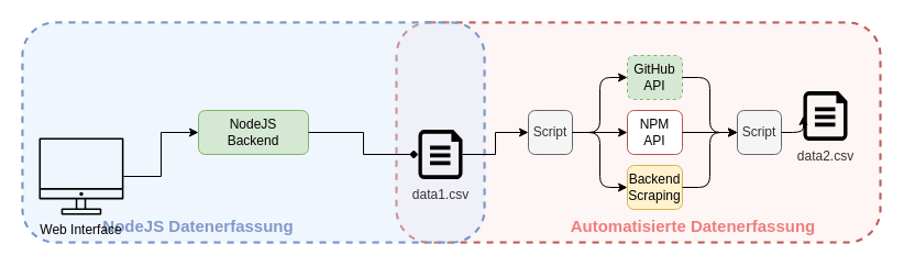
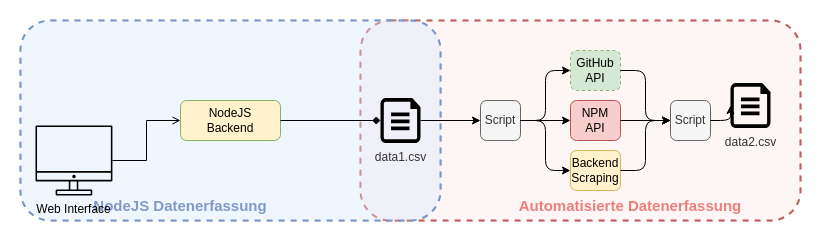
  <mxCell id="0" />
  <mxCell id="1" parent="0" />
  <mxCell id="2" value="Automatisierte Datenerfassung" style="group;labelPosition=center;verticalLabelPosition=bottom;align=center;verticalAlign=top;fontSize=15;fontStyle=1;fontColor=#EA6B66;spacingTop=-30;spacingLeft=100;" parent="1" vertex="1" connectable="0"><mxGeometry x="360" y="20" width="440" height="200" as="geometry" /></mxCell>
  <mxCell id="3" value="" style="rounded=1;whiteSpace=wrap;html=1;strokeColor=#b85450;dashed=1;labelPosition=center;verticalLabelPosition=bottom;align=center;verticalAlign=top;strokeWidth=2;fillColor=none;" parent="2" vertex="1"><mxGeometry width="440" height="200" as="geometry" /></mxCell>
  <mxCell id="4" value="" style="rounded=1;whiteSpace=wrap;html=1;strokeColor=#b85450;dashed=1;labelPosition=center;verticalLabelPosition=bottom;align=center;verticalAlign=top;strokeWidth=2;fillColor=#f8cecc;opacity=20;" parent="2" vertex="1"><mxGeometry width="440" height="200" as="geometry" /></mxCell>
  <mxCell id="5" value="Script" style="rounded=1;whiteSpace=wrap;html=1;fillColor=#f5f5f5;strokeColor=#666666;fontColor=#333333;" parent="2" vertex="1"><mxGeometry x="120" y="80" width="40" height="40" as="geometry" /></mxCell>
  <mxCell id="6" value="Script" style="rounded=1;whiteSpace=wrap;html=1;strokeColor=#666666;fillColor=#f5f5f5;fontColor=#333333;" parent="2" vertex="1"><mxGeometry x="310" y="80" width="40" height="40" as="geometry" /></mxCell>
  <mxCell id="7" value="GitHub API" style="rounded=1;whiteSpace=wrap;html=1;fillColor=#d5e8d4;strokeColor=#82b366;dashed=1;" parent="2" vertex="1"><mxGeometry x="210" y="30" width="50" height="40" as="geometry" /></mxCell>
  <mxCell id="8" style="rounded=1;orthogonalLoop=1;jettySize=auto;html=1;entryX=0;entryY=0.5;entryDx=0;entryDy=0;edgeStyle=orthogonalEdgeStyle;" parent="2" source="7" target="6" edge="1"><mxGeometry relative="1" as="geometry" /></mxCell>
  <mxCell id="9" style="rounded=1;orthogonalLoop=1;jettySize=auto;html=1;entryX=0;entryY=0.5;entryDx=0;entryDy=0;edgeStyle=orthogonalEdgeStyle;" parent="2" source="5" target="7" edge="1"><mxGeometry relative="1" as="geometry" /></mxCell>
- <mxCell id="10" value="NPM&lt;br&gt;API" style="rounded=1;whiteSpace=wrap;html=1;fillColor=#ffffff;strokeColor=#b85450;" parent="2" vertex="1"><mxGeometry x="210" y="80" width="50" height="40" as="geometry" /></mxCell>
+ <mxCell id="10" value="NPM&lt;br&gt;API" style="rounded=1;whiteSpace=wrap;html=1;fillColor=#f8cecc;strokeColor=#b85450;" parent="2" vertex="1"><mxGeometry x="210" y="80" width="50" height="40" as="geometry" /></mxCell>
  <mxCell id="11" style="rounded=1;orthogonalLoop=1;jettySize=auto;html=1;entryX=0;entryY=0.5;entryDx=0;entryDy=0;edgeStyle=orthogonalEdgeStyle;" parent="2" source="10" target="6" edge="1"><mxGeometry relative="1" as="geometry"><mxPoint x="260" y="100" as="targetPoint" /></mxGeometry></mxCell>
  <mxCell id="12" style="rounded=1;orthogonalLoop=1;jettySize=auto;html=1;entryX=0;entryY=0.5;entryDx=0;entryDy=0;edgeStyle=orthogonalEdgeStyle;" parent="2" source="5" target="10" edge="1"><mxGeometry relative="1" as="geometry" /></mxCell>
  <mxCell id="13" value="Backend&lt;br&gt;Scraping" style="rounded=1;whiteSpace=wrap;html=1;fillColor=#fff2cc;strokeColor=#d6b656;" parent="2" vertex="1"><mxGeometry x="210" y="130" width="50" height="40" as="geometry" /></mxCell>
  <mxCell id="14" style="rounded=1;orthogonalLoop=1;jettySize=auto;html=1;entryX=0;entryY=0.5;entryDx=0;entryDy=0;edgeStyle=orthogonalEdgeStyle;" parent="2" source="13" target="6" edge="1"><mxGeometry relative="1" as="geometry" /></mxCell>
  <mxCell id="15" style="rounded=1;orthogonalLoop=1;jettySize=auto;html=1;entryX=0;entryY=0.5;entryDx=0;entryDy=0;edgeStyle=orthogonalEdgeStyle;" parent="2" source="5" target="13" edge="1"><mxGeometry relative="1" as="geometry" /></mxCell>
  <mxCell id="16" value="NodeJS Datenerfassung" style="group;fontStyle=1;fontSize=15;labelPosition=center;verticalLabelPosition=bottom;align=center;verticalAlign=top;arcSize=12;absoluteArcSize=0;fontColor=#4663A6;spacingTop=-30;spacingLeft=-100;" parent="1" vertex="1" connectable="0"><mxGeometry x="20" y="20" width="420" height="200" as="geometry" /></mxCell>
  <mxCell id="17" value="" style="rounded=1;whiteSpace=wrap;html=1;strokeColor=#6c8ebf;dashed=1;labelPosition=center;verticalLabelPosition=bottom;align=center;verticalAlign=top;strokeWidth=2;fillColor=none;" parent="16" vertex="1"><mxGeometry width="420" height="200" as="geometry" /></mxCell>
  <mxCell id="18" value="" style="rounded=1;whiteSpace=wrap;html=1;strokeColor=#6c8ebf;fillColor=#dae8fc;dashed=1;labelPosition=center;verticalLabelPosition=bottom;align=center;verticalAlign=top;strokeWidth=2;opacity=40;" parent="16" vertex="1"><mxGeometry width="420" height="200" as="geometry" /></mxCell>
- <mxCell id="19" value="NodeJS &lt;br&gt;Backend" style="rounded=1;whiteSpace=wrap;html=1;fillColor=#d5e8d4;strokeColor=#82b366;" parent="16" vertex="1"><mxGeometry x="160" y="80" width="100" height="40" as="geometry" /></mxCell>
+ <mxCell id="19" value="NodeJS &lt;br&gt;Backend" style="rounded=1;whiteSpace=wrap;html=1;fillColor=#fff2cc;strokeColor=#82b366;" parent="16" vertex="1"><mxGeometry x="160" y="80" width="100" height="40" as="geometry" /></mxCell>
  <mxCell id="20" value="Web Interface" style="outlineConnect=0;dashed=0;verticalLabelPosition=bottom;verticalAlign=top;align=center;html=1;fontSize=12;fontStyle=0;aspect=fixed;shape=mxgraph.aws4.illustration_desktop;pointerEvents=1;strokeColor=none;fillColor=#000000;" parent="16" vertex="1"><mxGeometry x="15" y="105" width="76.92" height="70" as="geometry" /></mxCell>
- <mxCell id="21" style="edgeStyle=orthogonalEdgeStyle;rounded=0;orthogonalLoop=1;jettySize=auto;html=1;" parent="16" source="20" target="19" edge="1"><mxGeometry relative="1" as="geometry" /></mxCell>
+ <mxCell id="21" style="edgeStyle=orthogonalEdgeStyle;rounded=0;orthogonalLoop=1;jettySize=auto;html=1;endArrow=open;" parent="16" source="20" target="19" edge="1"><mxGeometry relative="1" as="geometry" /></mxCell>
  <mxCell id="22" style="edgeStyle=orthogonalEdgeStyle;rounded=1;orthogonalLoop=1;jettySize=auto;html=1;entryX=0;entryY=0.5;entryDx=0;entryDy=0;entryPerimeter=0;" parent="1" source="6" target="23" edge="1"><mxGeometry relative="1" as="geometry"><mxPoint x="710" y="120" as="targetPoint" /></mxGeometry></mxCell>
  <mxCell id="23" value="data2.csv" style="verticalLabelPosition=bottom;html=1;verticalAlign=top;align=center;shape=mxgraph.azure.cloud_services_configuration_file;pointerEvents=1;fontColor=#333333;fillColor=#000000;strokeColor=none;" parent="1" vertex="1"><mxGeometry x="730" y="82.5" width="40" height="45" as="geometry" /></mxCell>
  <mxCell id="24" style="edgeStyle=orthogonalEdgeStyle;rounded=0;orthogonalLoop=1;jettySize=auto;html=1;entryX=0;entryY=0.5;entryDx=0;entryDy=0;entryPerimeter=0;endArrow=diamond;" parent="1" source="19" target="26" edge="1"><mxGeometry relative="1" as="geometry"><mxPoint x="380" y="120" as="targetPoint" /></mxGeometry></mxCell>
  <mxCell id="25" style="edgeStyle=orthogonalEdgeStyle;rounded=0;orthogonalLoop=1;jettySize=auto;html=1;entryX=0;entryY=0.5;entryDx=0;entryDy=0;exitX=1;exitY=0.5;exitDx=0;exitDy=0;exitPerimeter=0;" parent="1" source="26" target="5" edge="1"><mxGeometry relative="1" as="geometry"><mxPoint x="420" y="120" as="sourcePoint" /></mxGeometry></mxCell>
- <mxCell id="26" value="data1.csv" style="verticalLabelPosition=bottom;html=1;verticalAlign=top;align=center;shape=mxgraph.azure.cloud_services_configuration_file;pointerEvents=1;fontColor=#333333;fillColor=#000000;strokeColor=none;" parent="1" vertex="1"><mxGeometry x="380" y="117.5" width="40" height="45" as="geometry" /></mxCell>
+ <mxCell id="26" value="data1.csv" style="verticalLabelPosition=bottom;html=1;verticalAlign=top;align=center;shape=mxgraph.azure.cloud_services_configuration_file;pointerEvents=1;fontColor=#333333;fillColor=#000000;strokeColor=none;" parent="1" vertex="1"><mxGeometry x="380" y="97.5" width="40" height="45" as="geometry" /></mxCell>
